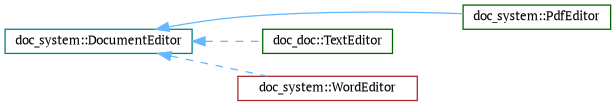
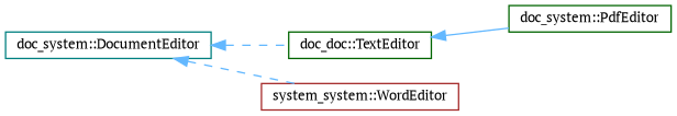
  digraph {
    fontname="PT Serif"
    rankdir=LR
    node [color=darkgreen fillcolor=white fontname="PT Serif" fontsize=10 shape=box style=filled]
    edge [color=steelblue1 dir=back fontname="PT Serif" fontsize=10 labelfontname=Helvetica labelfontsize=10 style=dashed]
    n1 [color=teal height=0.2 label="doc_system::DocumentEditor" width=0.4]
    n2 [height=0.2 label="doc_system::PdfEditor" width=0.4]
    n3 [height=0.2 label="doc_doc::TextEditor" width=0.4]
-   n4 [color=brown height=0.2 label="doc_system::WordEditor" width=0.4]
-   n1 -> n2 [style=solid]
+   n4 [color=brown height=0.2 label="system_system::WordEditor" width=0.4]
+   n3 -> n2 [style=solid]
    n1 -> n3
    n1 -> n4
  }
